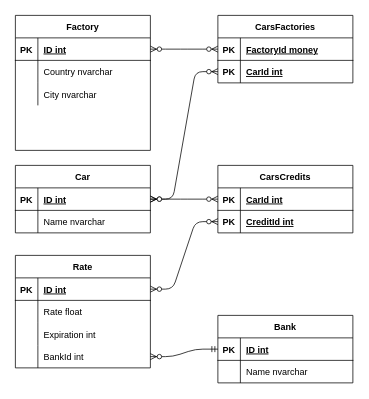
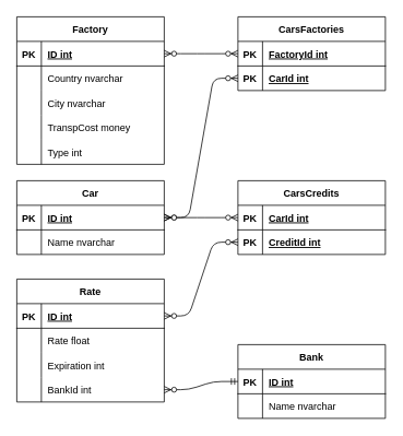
  <mxCell id="0" />
  <mxCell id="1" parent="0" />
  <mxCell id="2" value="Car" style="shape=table;startSize=30;container=1;collapsible=1;childLayout=tableLayout;fixedRows=1;rowLines=0;fontStyle=1;align=center;resizeLast=1;" vertex="1" parent="1"><mxGeometry x="20" y="220" width="180" height="90" as="geometry" /></mxCell>
  <mxCell id="3" value="" style="shape=partialRectangle;collapsible=0;dropTarget=0;pointerEvents=0;fillColor=none;top=0;left=0;bottom=1;right=0;points=[[0,0.5],[1,0.5]];portConstraint=eastwest;" vertex="1" parent="2"><mxGeometry y="30" width="180" height="30" as="geometry" /></mxCell>
  <mxCell id="4" value="PK" style="shape=partialRectangle;connectable=0;fillColor=none;top=0;left=0;bottom=0;right=0;fontStyle=1;overflow=hidden;" vertex="1" parent="3"><mxGeometry width="30" height="30" as="geometry" /></mxCell>
  <mxCell id="5" value="ID int" style="shape=partialRectangle;connectable=0;fillColor=none;top=0;left=0;bottom=0;right=0;align=left;spacingLeft=6;fontStyle=5;overflow=hidden;" vertex="1" parent="3"><mxGeometry x="30" width="150" height="30" as="geometry" /></mxCell>
  <mxCell id="6" value="" style="shape=partialRectangle;collapsible=0;dropTarget=0;pointerEvents=0;fillColor=none;top=0;left=0;bottom=0;right=0;points=[[0,0.5],[1,0.5]];portConstraint=eastwest;" vertex="1" parent="2"><mxGeometry y="60" width="180" height="30" as="geometry" /></mxCell>
  <mxCell id="7" value="" style="shape=partialRectangle;connectable=0;fillColor=none;top=0;left=0;bottom=0;right=0;editable=1;overflow=hidden;" vertex="1" parent="6"><mxGeometry width="30" height="30" as="geometry" /></mxCell>
  <mxCell id="8" value="Name nvarchar" style="shape=partialRectangle;connectable=0;fillColor=none;top=0;left=0;bottom=0;right=0;align=left;spacingLeft=6;overflow=hidden;" vertex="1" parent="6"><mxGeometry x="30" width="150" height="30" as="geometry" /></mxCell>
  <mxCell id="9" value="Factory" style="shape=table;startSize=30;container=1;collapsible=1;childLayout=tableLayout;fixedRows=1;rowLines=0;fontStyle=1;align=center;resizeLast=1;" vertex="1" parent="1"><mxGeometry x="20" y="20" width="180" height="180" as="geometry" /></mxCell>
  <mxCell id="10" value="" style="shape=partialRectangle;collapsible=0;dropTarget=0;pointerEvents=0;fillColor=none;top=0;left=0;bottom=1;right=0;points=[[0,0.5],[1,0.5]];portConstraint=eastwest;" vertex="1" parent="9"><mxGeometry y="30" width="180" height="30" as="geometry" /></mxCell>
  <mxCell id="11" value="PK" style="shape=partialRectangle;connectable=0;fillColor=none;top=0;left=0;bottom=0;right=0;fontStyle=1;overflow=hidden;" vertex="1" parent="10"><mxGeometry width="30" height="30" as="geometry" /></mxCell>
  <mxCell id="12" value="ID int" style="shape=partialRectangle;connectable=0;fillColor=none;top=0;left=0;bottom=0;right=0;align=left;spacingLeft=6;fontStyle=5;overflow=hidden;" vertex="1" parent="10"><mxGeometry x="30" width="150" height="30" as="geometry" /></mxCell>
  <mxCell id="13" value="" style="shape=partialRectangle;collapsible=0;dropTarget=0;pointerEvents=0;fillColor=none;top=0;left=0;bottom=0;right=0;points=[[0,0.5],[1,0.5]];portConstraint=eastwest;" vertex="1" parent="9"><mxGeometry y="60" width="180" height="30" as="geometry" /></mxCell>
  <mxCell id="14" value="" style="shape=partialRectangle;connectable=0;fillColor=none;top=0;left=0;bottom=0;right=0;editable=1;overflow=hidden;" vertex="1" parent="13"><mxGeometry width="30" height="30" as="geometry" /></mxCell>
  <mxCell id="15" value="Country nvarchar" style="shape=partialRectangle;connectable=0;fillColor=none;top=0;left=0;bottom=0;right=0;align=left;spacingLeft=6;overflow=hidden;" vertex="1" parent="13"><mxGeometry x="30" width="150" height="30" as="geometry" /></mxCell>
  <mxCell id="16" value="" style="shape=partialRectangle;collapsible=0;dropTarget=0;pointerEvents=0;fillColor=none;top=0;left=0;bottom=0;right=0;points=[[0,0.5],[1,0.5]];portConstraint=eastwest;" vertex="1" parent="9"><mxGeometry y="90" width="180" height="30" as="geometry" /></mxCell>
  <mxCell id="17" value="" style="shape=partialRectangle;connectable=0;fillColor=none;top=0;left=0;bottom=0;right=0;editable=1;overflow=hidden;" vertex="1" parent="16"><mxGeometry width="30" height="30" as="geometry" /></mxCell>
  <mxCell id="18" value="City nvarchar" style="shape=partialRectangle;connectable=0;fillColor=none;top=0;left=0;bottom=0;right=0;align=left;spacingLeft=6;overflow=hidden;" vertex="1" parent="16"><mxGeometry x="30" width="150" height="30" as="geometry" /></mxCell>
  <mxCell id="19" value="" style="shape=partialRectangle;collapsible=0;dropTarget=0;pointerEvents=0;fillColor=none;top=0;left=0;bottom=0;right=0;points=[[0,0.5],[1,0.5]];portConstraint=eastwest;" vertex="1" parent="9"><mxGeometry y="120" width="180" height="30" as="geometry" /></mxCell>
  <mxCell id="20" value="" style="shape=partialRectangle;connectable=0;fillColor=none;top=0;left=0;bottom=0;right=0;editable=1;overflow=hidden;" vertex="1" parent="19"><mxGeometry width="30" height="30" as="geometry" /></mxCell>
+ <mxCell id="21" value="TranspCost money" style="shape=partialRectangle;connectable=0;fillColor=none;top=0;left=0;bottom=0;right=0;align=left;spacingLeft=6;overflow=hidden;" vertex="1" parent="19"><mxGeometry x="30" width="150" height="30" as="geometry" /></mxCell>
  <mxCell id="22" style="shape=partialRectangle;collapsible=0;dropTarget=0;pointerEvents=0;fillColor=none;top=0;left=0;bottom=0;right=0;points=[[0,0.5],[1,0.5]];portConstraint=eastwest;" vertex="1" parent="9"><mxGeometry y="150" width="180" height="30" as="geometry" /></mxCell>
  <mxCell id="23" style="shape=partialRectangle;connectable=0;fillColor=none;top=0;left=0;bottom=0;right=0;editable=1;overflow=hidden;" vertex="1" parent="22"><mxGeometry width="30" height="30" as="geometry" /></mxCell>
+ <mxCell id="24" value="Type int" style="shape=partialRectangle;connectable=0;fillColor=none;top=0;left=0;bottom=0;right=0;align=left;spacingLeft=6;overflow=hidden;" vertex="1" parent="22"><mxGeometry x="30" width="150" height="30" as="geometry" /></mxCell>
  <mxCell id="25" value="Rate" style="shape=table;startSize=30;container=1;collapsible=1;childLayout=tableLayout;fixedRows=1;rowLines=0;fontStyle=1;align=center;resizeLast=1;" vertex="1" parent="1"><mxGeometry x="20" y="340" width="180" height="150" as="geometry" /></mxCell>
  <mxCell id="26" value="" style="shape=partialRectangle;collapsible=0;dropTarget=0;pointerEvents=0;fillColor=none;top=0;left=0;bottom=1;right=0;points=[[0,0.5],[1,0.5]];portConstraint=eastwest;" vertex="1" parent="25"><mxGeometry y="30" width="180" height="30" as="geometry" /></mxCell>
  <mxCell id="27" value="PK" style="shape=partialRectangle;connectable=0;fillColor=none;top=0;left=0;bottom=0;right=0;fontStyle=1;overflow=hidden;" vertex="1" parent="26"><mxGeometry width="30" height="30" as="geometry" /></mxCell>
  <mxCell id="28" value="ID int" style="shape=partialRectangle;connectable=0;fillColor=none;top=0;left=0;bottom=0;right=0;align=left;spacingLeft=6;fontStyle=5;overflow=hidden;" vertex="1" parent="26"><mxGeometry x="30" width="150" height="30" as="geometry" /></mxCell>
  <mxCell id="29" value="" style="shape=partialRectangle;collapsible=0;dropTarget=0;pointerEvents=0;fillColor=none;top=0;left=0;bottom=0;right=0;points=[[0,0.5],[1,0.5]];portConstraint=eastwest;" vertex="1" parent="25"><mxGeometry y="60" width="180" height="30" as="geometry" /></mxCell>
  <mxCell id="30" value="" style="shape=partialRectangle;connectable=0;fillColor=none;top=0;left=0;bottom=0;right=0;editable=1;overflow=hidden;" vertex="1" parent="29"><mxGeometry width="30" height="30" as="geometry" /></mxCell>
  <mxCell id="31" value="Rate float" style="shape=partialRectangle;connectable=0;fillColor=none;top=0;left=0;bottom=0;right=0;align=left;spacingLeft=6;overflow=hidden;" vertex="1" parent="29"><mxGeometry x="30" width="150" height="30" as="geometry" /></mxCell>
  <mxCell id="32" value="" style="shape=partialRectangle;collapsible=0;dropTarget=0;pointerEvents=0;fillColor=none;top=0;left=0;bottom=0;right=0;points=[[0,0.5],[1,0.5]];portConstraint=eastwest;" vertex="1" parent="25"><mxGeometry y="90" width="180" height="30" as="geometry" /></mxCell>
  <mxCell id="33" value="" style="shape=partialRectangle;connectable=0;fillColor=none;top=0;left=0;bottom=0;right=0;editable=1;overflow=hidden;" vertex="1" parent="32"><mxGeometry width="30" height="30" as="geometry" /></mxCell>
  <mxCell id="34" value="Expiration int" style="shape=partialRectangle;connectable=0;fillColor=none;top=0;left=0;bottom=0;right=0;align=left;spacingLeft=6;overflow=hidden;" vertex="1" parent="32"><mxGeometry x="30" width="150" height="30" as="geometry" /></mxCell>
  <mxCell id="35" value="" style="shape=partialRectangle;collapsible=0;dropTarget=0;pointerEvents=0;fillColor=none;top=0;left=0;bottom=0;right=0;points=[[0,0.5],[1,0.5]];portConstraint=eastwest;" vertex="1" parent="25"><mxGeometry y="120" width="180" height="30" as="geometry" /></mxCell>
  <mxCell id="36" value="" style="shape=partialRectangle;connectable=0;fillColor=none;top=0;left=0;bottom=0;right=0;editable=1;overflow=hidden;" vertex="1" parent="35"><mxGeometry width="30" height="30" as="geometry" /></mxCell>
  <mxCell id="37" value="BankId int" style="shape=partialRectangle;connectable=0;fillColor=none;top=0;left=0;bottom=0;right=0;align=left;spacingLeft=6;overflow=hidden;" vertex="1" parent="35"><mxGeometry x="30" width="150" height="30" as="geometry" /></mxCell>
  <mxCell id="38" value="CarsCredits" style="shape=table;startSize=30;container=1;collapsible=1;childLayout=tableLayout;fixedRows=1;rowLines=0;fontStyle=1;align=center;resizeLast=1;" vertex="1" parent="1"><mxGeometry x="290" y="220" width="180" height="90" as="geometry" /></mxCell>
  <mxCell id="39" value="" style="shape=partialRectangle;collapsible=0;dropTarget=0;pointerEvents=0;fillColor=none;top=0;left=0;bottom=1;right=0;points=[[0,0.5],[1,0.5]];portConstraint=eastwest;" vertex="1" parent="38"><mxGeometry y="30" width="180" height="30" as="geometry" /></mxCell>
  <mxCell id="40" value="PK" style="shape=partialRectangle;connectable=0;fillColor=none;top=0;left=0;bottom=0;right=0;fontStyle=1;overflow=hidden;" vertex="1" parent="39"><mxGeometry width="30" height="30" as="geometry" /></mxCell>
  <mxCell id="41" value="CarId int" style="shape=partialRectangle;connectable=0;fillColor=none;top=0;left=0;bottom=0;right=0;align=left;spacingLeft=6;fontStyle=5;overflow=hidden;" vertex="1" parent="39"><mxGeometry x="30" width="150" height="30" as="geometry" /></mxCell>
  <mxCell id="42" value="" style="shape=partialRectangle;collapsible=0;dropTarget=0;pointerEvents=0;fillColor=none;top=0;left=0;bottom=0;right=0;points=[[0,0.5],[1,0.5]];portConstraint=eastwest;" vertex="1" parent="38"><mxGeometry y="60" width="180" height="30" as="geometry" /></mxCell>
  <mxCell id="43" value="PK" style="shape=partialRectangle;connectable=0;fillColor=none;top=0;left=0;bottom=0;right=0;editable=1;overflow=hidden;fontStyle=1" vertex="1" parent="42"><mxGeometry width="30" height="30" as="geometry" /></mxCell>
  <mxCell id="44" value="CreditId int" style="shape=partialRectangle;connectable=0;fillColor=none;top=0;left=0;bottom=0;right=0;align=left;spacingLeft=6;overflow=hidden;fontStyle=5" vertex="1" parent="42"><mxGeometry x="30" width="150" height="30" as="geometry" /></mxCell>
  <mxCell id="45" value="CarsFactories" style="shape=table;startSize=30;container=1;collapsible=1;childLayout=tableLayout;fixedRows=1;rowLines=0;fontStyle=1;align=center;resizeLast=1;columnLines=1;comic=0;moveCells=0;treeFolding=0;treeMoving=0;backgroundOutline=0;metaEdit=1;portConstraintRotation=0;" vertex="1" parent="1"><mxGeometry x="290" y="20" width="180" height="90" as="geometry" /></mxCell>
  <mxCell id="46" value="" style="shape=partialRectangle;collapsible=0;dropTarget=0;pointerEvents=0;fillColor=none;top=0;left=0;bottom=1;right=0;points=[[0,0.5],[1,0.5]];portConstraint=eastwest;" vertex="1" parent="45"><mxGeometry y="30" width="180" height="30" as="geometry" /></mxCell>
  <mxCell id="47" value="PK" style="shape=partialRectangle;connectable=0;fillColor=none;top=0;left=0;bottom=0;right=0;fontStyle=1;overflow=hidden;" vertex="1" parent="46"><mxGeometry width="30" height="30" as="geometry" /></mxCell>
- <mxCell id="48" value="FactoryId money" style="shape=partialRectangle;connectable=0;fillColor=none;top=0;left=0;bottom=0;right=0;align=left;spacingLeft=6;fontStyle=5;overflow=hidden;" vertex="1" parent="46"><mxGeometry x="30" width="150" height="30" as="geometry" /></mxCell>
+ <mxCell id="48" value="FactoryId int" style="shape=partialRectangle;connectable=0;fillColor=none;top=0;left=0;bottom=0;right=0;align=left;spacingLeft=6;fontStyle=5;overflow=hidden;" vertex="1" parent="46"><mxGeometry x="30" width="150" height="30" as="geometry" /></mxCell>
  <mxCell id="49" value="" style="shape=partialRectangle;collapsible=0;dropTarget=0;pointerEvents=0;fillColor=none;top=0;left=0;bottom=0;right=0;points=[[0,0.5],[1,0.5]];portConstraint=eastwest;" vertex="1" parent="45"><mxGeometry y="60" width="180" height="30" as="geometry" /></mxCell>
  <mxCell id="50" value="PK" style="shape=partialRectangle;connectable=0;fillColor=none;top=0;left=0;bottom=0;right=0;editable=1;overflow=hidden;fontStyle=1" vertex="1" parent="49"><mxGeometry width="30" height="30" as="geometry" /></mxCell>
  <mxCell id="51" value="CarId int" style="shape=partialRectangle;connectable=0;fillColor=none;top=0;left=0;bottom=0;right=0;align=left;spacingLeft=6;overflow=hidden;fontStyle=5" vertex="1" parent="49"><mxGeometry x="30" width="150" height="30" as="geometry" /></mxCell>
  <mxCell id="52" value="Bank" style="shape=table;startSize=30;container=1;collapsible=1;childLayout=tableLayout;fixedRows=1;rowLines=0;fontStyle=1;align=center;resizeLast=1;" vertex="1" parent="1"><mxGeometry x="290" y="420" width="180" height="90" as="geometry" /></mxCell>
  <mxCell id="53" value="" style="shape=partialRectangle;collapsible=0;dropTarget=0;pointerEvents=0;fillColor=none;top=0;left=0;bottom=1;right=0;points=[[0,0.5],[1,0.5]];portConstraint=eastwest;" vertex="1" parent="52"><mxGeometry y="30" width="180" height="30" as="geometry" /></mxCell>
  <mxCell id="54" value="PK" style="shape=partialRectangle;connectable=0;fillColor=none;top=0;left=0;bottom=0;right=0;fontStyle=1;overflow=hidden;" vertex="1" parent="53"><mxGeometry width="30" height="30" as="geometry" /></mxCell>
  <mxCell id="55" value="ID int" style="shape=partialRectangle;connectable=0;fillColor=none;top=0;left=0;bottom=0;right=0;align=left;spacingLeft=6;fontStyle=5;overflow=hidden;" vertex="1" parent="53"><mxGeometry x="30" width="150" height="30" as="geometry" /></mxCell>
  <mxCell id="56" value="" style="shape=partialRectangle;collapsible=0;dropTarget=0;pointerEvents=0;fillColor=none;top=0;left=0;bottom=0;right=0;points=[[0,0.5],[1,0.5]];portConstraint=eastwest;" vertex="1" parent="52"><mxGeometry y="60" width="180" height="30" as="geometry" /></mxCell>
  <mxCell id="57" value="" style="shape=partialRectangle;connectable=0;fillColor=none;top=0;left=0;bottom=0;right=0;editable=1;overflow=hidden;" vertex="1" parent="56"><mxGeometry width="30" height="30" as="geometry" /></mxCell>
  <mxCell id="58" value="Name nvarchar" style="shape=partialRectangle;connectable=0;fillColor=none;top=0;left=0;bottom=0;right=0;align=left;spacingLeft=6;overflow=hidden;" vertex="1" parent="56"><mxGeometry x="30" width="150" height="30" as="geometry" /></mxCell>
  <mxCell id="59" value="" style="edgeStyle=entityRelationEdgeStyle;fontSize=12;html=1;endArrow=ERzeroToMany;endFill=1;startArrow=ERzeroToMany;exitX=1;exitY=0.5;exitDx=0;exitDy=0;entryX=0;entryY=0.5;entryDx=0;entryDy=0;" edge="1" parent="1" source="3" target="39"><mxGeometry width="100" height="100" relative="1" as="geometry"><mxPoint x="240" y="420" as="sourcePoint" /><mxPoint x="340" y="320" as="targetPoint" /></mxGeometry></mxCell>
  <mxCell id="60" value="" style="edgeStyle=entityRelationEdgeStyle;fontSize=12;html=1;endArrow=ERzeroToMany;endFill=1;startArrow=ERzeroToMany;exitX=1;exitY=0.5;exitDx=0;exitDy=0;entryX=0;entryY=0.5;entryDx=0;entryDy=0;" edge="1" parent="1" source="3" target="49"><mxGeometry width="100" height="100" relative="1" as="geometry"><mxPoint x="210" y="275" as="sourcePoint" /><mxPoint x="300" y="275" as="targetPoint" /></mxGeometry></mxCell>
  <mxCell id="61" value="" style="edgeStyle=entityRelationEdgeStyle;fontSize=12;html=1;endArrow=ERzeroToMany;endFill=1;startArrow=ERzeroToMany;exitX=1;exitY=0.5;exitDx=0;exitDy=0;entryX=0;entryY=0.5;entryDx=0;entryDy=0;" edge="1" parent="1" source="10" target="46"><mxGeometry width="100" height="100" relative="1" as="geometry"><mxPoint x="210" y="275" as="sourcePoint" /><mxPoint x="300" y="105" as="targetPoint" /></mxGeometry></mxCell>
  <mxCell id="62" value="" style="edgeStyle=entityRelationEdgeStyle;fontSize=12;html=1;endArrow=ERzeroToMany;endFill=1;startArrow=ERzeroToMany;exitX=1;exitY=0.5;exitDx=0;exitDy=0;entryX=0;entryY=0.5;entryDx=0;entryDy=0;" edge="1" parent="1" source="26" target="42"><mxGeometry width="100" height="100" relative="1" as="geometry"><mxPoint x="210" y="275" as="sourcePoint" /><mxPoint x="300" y="275" as="targetPoint" /></mxGeometry></mxCell>
  <mxCell id="63" value="" style="edgeStyle=entityRelationEdgeStyle;fontSize=12;html=1;endArrow=ERzeroToMany;startArrow=ERmandOne;entryX=1;entryY=0.5;entryDx=0;entryDy=0;exitX=0;exitY=0.5;exitDx=0;exitDy=0;" edge="1" parent="1" source="53" target="35"><mxGeometry width="100" height="100" relative="1" as="geometry"><mxPoint x="200" y="580" as="sourcePoint" /><mxPoint x="300" y="480" as="targetPoint" /></mxGeometry></mxCell>
